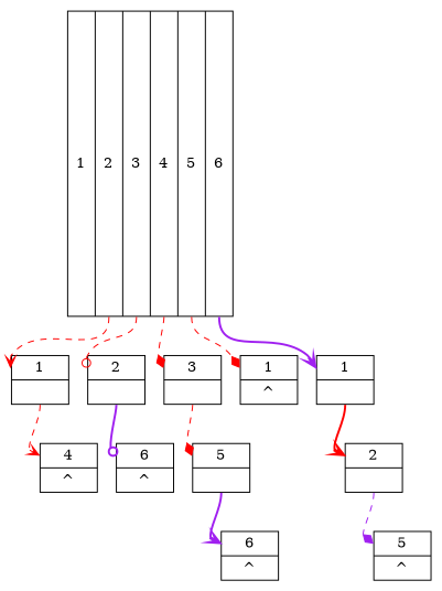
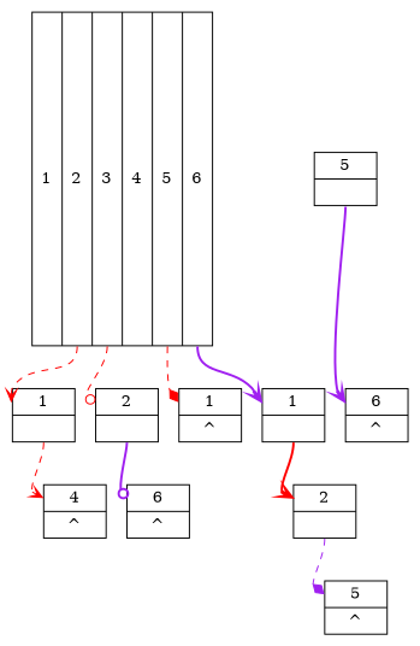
  digraph {
    rankdir=TB
    node [shape=record]
    edge [headport="l:w" tailport=r color=red style=dashed arrowhead=vee]
    n1 [height=4 label="<n1> 1|<n2> 2|<n3> 3|<n4> 4|<n5> 5|<n6> 6"]
    n2 [label="{<l> 1|<r>}"]
    n3 [label="{<l> 2|<r>}"]
-   n4 [label="{<l> 3|<r>}"]
    n5 [label="{<l> 1|<r> ^}"]
    n6 [label="{<l> 1|<r>}"]
    n7 [label="{<l> 4|<r> ^}"]
    n8 [label="{<l> 6|<r> ^}"]
    n9 [label="{<l> 5|<r>}"]
    n10 [label="{<l> 6|<r> ^}"]
    n11 [label="{<l> 2|<r>}"]
    n12 [label="{<l> 5|<r> ^}"]
    n1 -> n2 [tailport=n2]
    n1 -> n3 [tailport=n3 arrowhead=odot]
-   n1 -> n4 [tailport=n4 arrowhead=diamond]
    n1 -> n5 [tailport=n5 arrowhead=diamond]
    n1 -> n6 [tailport=n6 color=purple style=bold]
    n2 -> n7
    n3 -> n8 [color=purple style=bold arrowhead=odot]
-   n4 -> n9 [arrowhead=diamond]
    n6 -> n11 [style=bold]
    n9 -> n10 [color=purple style=bold]
    n11 -> n12 [color=purple arrowhead=diamond]
  }
